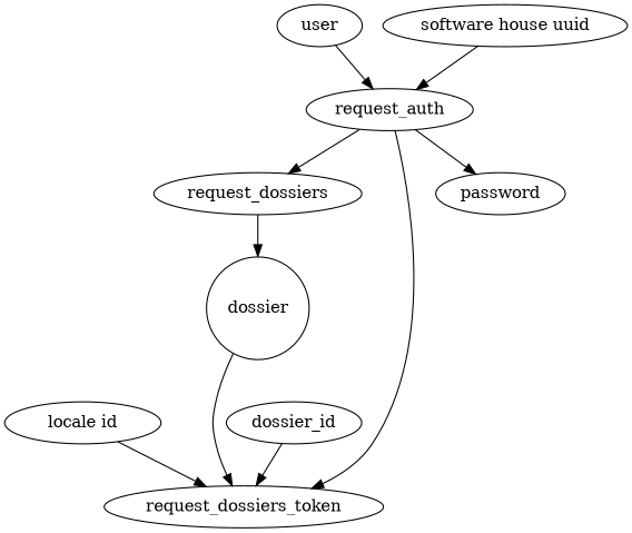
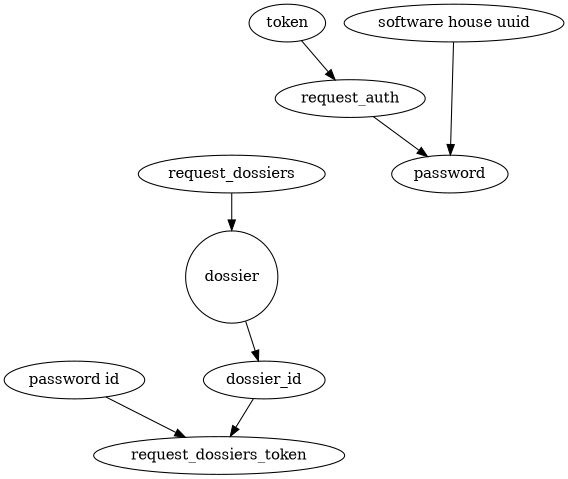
  digraph {
    edge [extractor=None loop=False]
    request_auth
    request_dossiers
    request_dossiers_token
    password
    n5 [label=dossier shape=circle]
    "software house uuid"
-   user
+   user [label=token]
    dossier_id
-   "locale id"
-   request_auth -> request_dossiers [extractor="function octopus.<locals>.<lambda> at 0x1081219e0"]
-   request_auth -> request_dossiers_token [extractor="function octopus.<locals>.<lambda> at 0x108121c60"]
+   "locale id" [label="password id"]
    request_auth -> password
    request_dossiers -> n5 [extractor="" loop=""]
-   n5 -> request_dossiers_token [extractor="" loop=""]
-   "software house uuid" -> request_auth
+   n5 -> dossier_id [extractor="" loop=""]
+   "software house uuid" -> password
    user -> request_auth
    dossier_id -> request_dossiers_token
    "locale id" -> request_dossiers_token
  }
